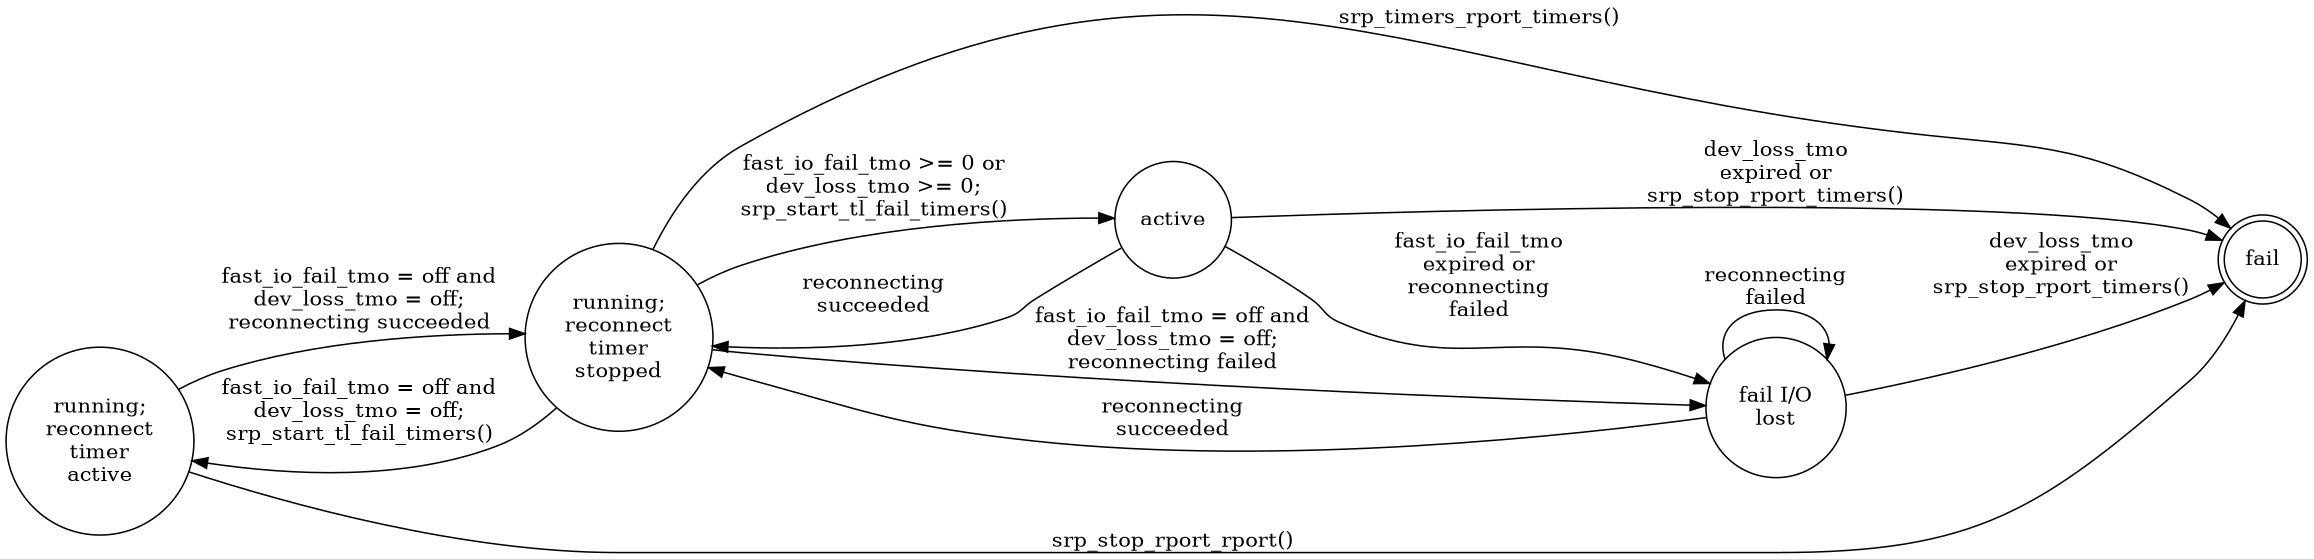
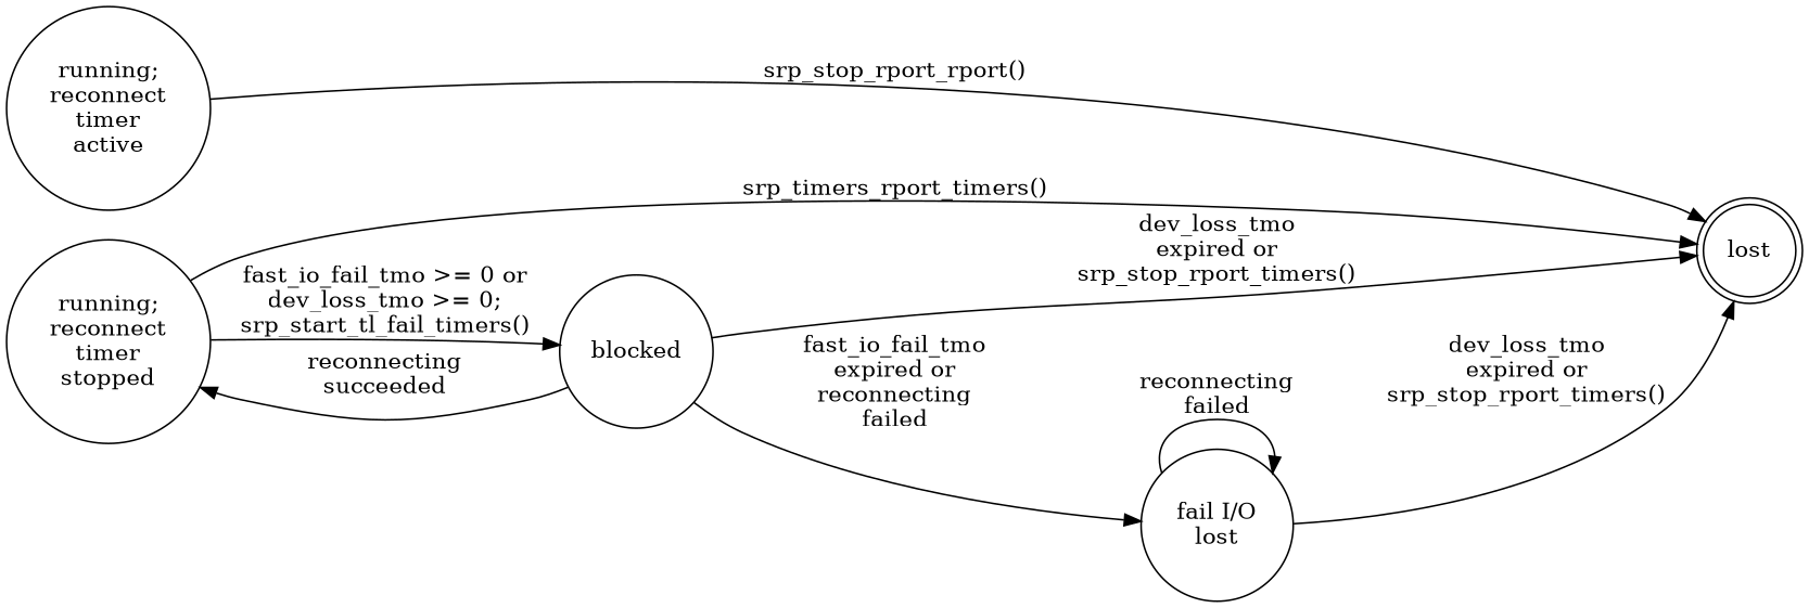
  digraph {
    rankdir=LR
    node [shape=circle]
    n1 [label="running;\nreconnect\ntimer\nactive"]
    n2 [label="running;\nreconnect\ntimer\nstopped"]
-   lost [shape=doublecircle label=fail]
-   blocked [label=active]
+   lost [shape=doublecircle]
+   blocked
    n5 [label="fail I/O\nlost"]
    subgraph sub_1 {
      rank=min
      n1
    }
-   n1 -> n2 [label="fast_io_fail_tmo = off and\ndev_loss_tmo = off;\nreconnecting succeeded"]
    n1 -> lost [label="srp_stop_rport_rport()"]
-   n2 -> n1 [label="fast_io_fail_tmo = off and\ndev_loss_tmo = off;\nsrp_start_tl_fail_timers()"]
    n2 -> lost [label="srp_timers_rport_timers()"]
    n2 -> blocked [label="fast_io_fail_tmo >= 0 or\ndev_loss_tmo >= 0;\nsrp_start_tl_fail_timers()"]
-   n2 -> n5 [label="fast_io_fail_tmo = off and\ndev_loss_tmo = off;\nreconnecting failed\n"]
    blocked -> n2 [label="reconnecting\nsucceeded"]
    blocked -> lost [label="dev_loss_tmo\nexpired or\nsrp_stop_rport_timers()"]
    blocked -> n5 [label="fast_io_fail_tmo\nexpired or\nreconnecting\nfailed"]
-   n5 -> n2 [label="reconnecting\nsucceeded"]
    n5 -> lost [label="dev_loss_tmo\nexpired or\nsrp_stop_rport_timers()"]
    n5 -> n5 [label="reconnecting\nfailed"]
  }
